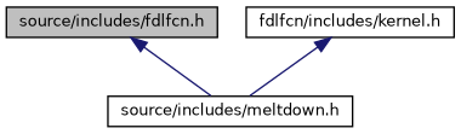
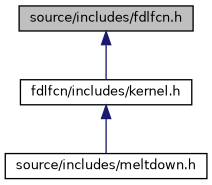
  digraph {
    node [color=black fillcolor=white fontname=Helvetica fontsize=10 shape=record style=filled]
    edge [color=midnightblue dir=back fontname=Helvetica fontsize=10 labelfontname=Helvetica labelfontsize=10 style=solid]
    n1 [fillcolor=grey75 fontcolor=black height=0.2 label="source/includes/fdlfcn.h" width=0.4]
    n2 [height=0.2 label="fdlfcn/includes/kernel.h" width=0.4]
    n3 [height=0.2 label="source/includes/meltdown.h" width=0.4]
-   n1 -> n3
+   n1 -> n2
    n2 -> n3
  }
